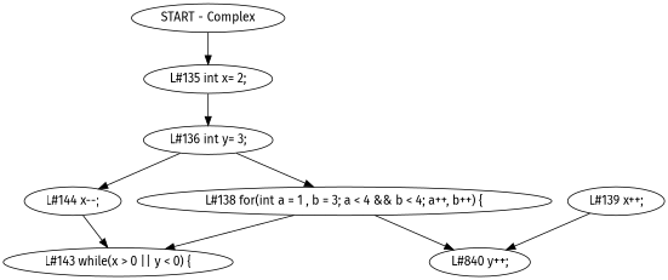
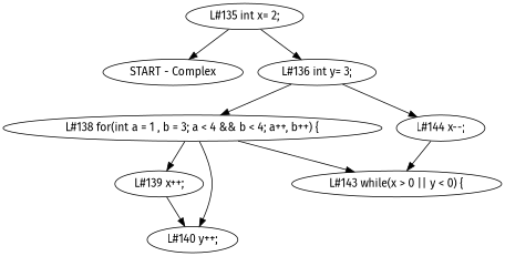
  digraph {
    fontname="Fira Sans"
    node [fontname="Fira Sans"]
    edge [fontname="Fira Sans"]
    n1 [height=0 label="START - Complex" width=0]
    n2 [height=0 label="L#135 int x= 2;" width=0]
    n3 [height=0 label="L#136 int y= 3;" width=0]
    n4 [height=0 label="L#138 for(int a = 1 , b = 3; a < 4 && b < 4; a++, b++) {" width=0]
    n5 [height=0 label="L#144 x--;" width=0]
    n6 [height=0 label="L#139 x++;" width=0]
    n7 [height=0 label="L#143 while(x > 0 || y < 0) {" width=0]
-   n8 [height=0 label="L#840 y++;" width=0]
-   n1 -> n2
+   n8 [height=0 label="L#140 y++;" width=0]
+   n2 -> n1
    n2 -> n3
    n3 -> n4
    n3 -> n5
+   n4 -> n6
    n4 -> n7
    n4 -> n8
    n5 -> n7
    n6 -> n8
  }
